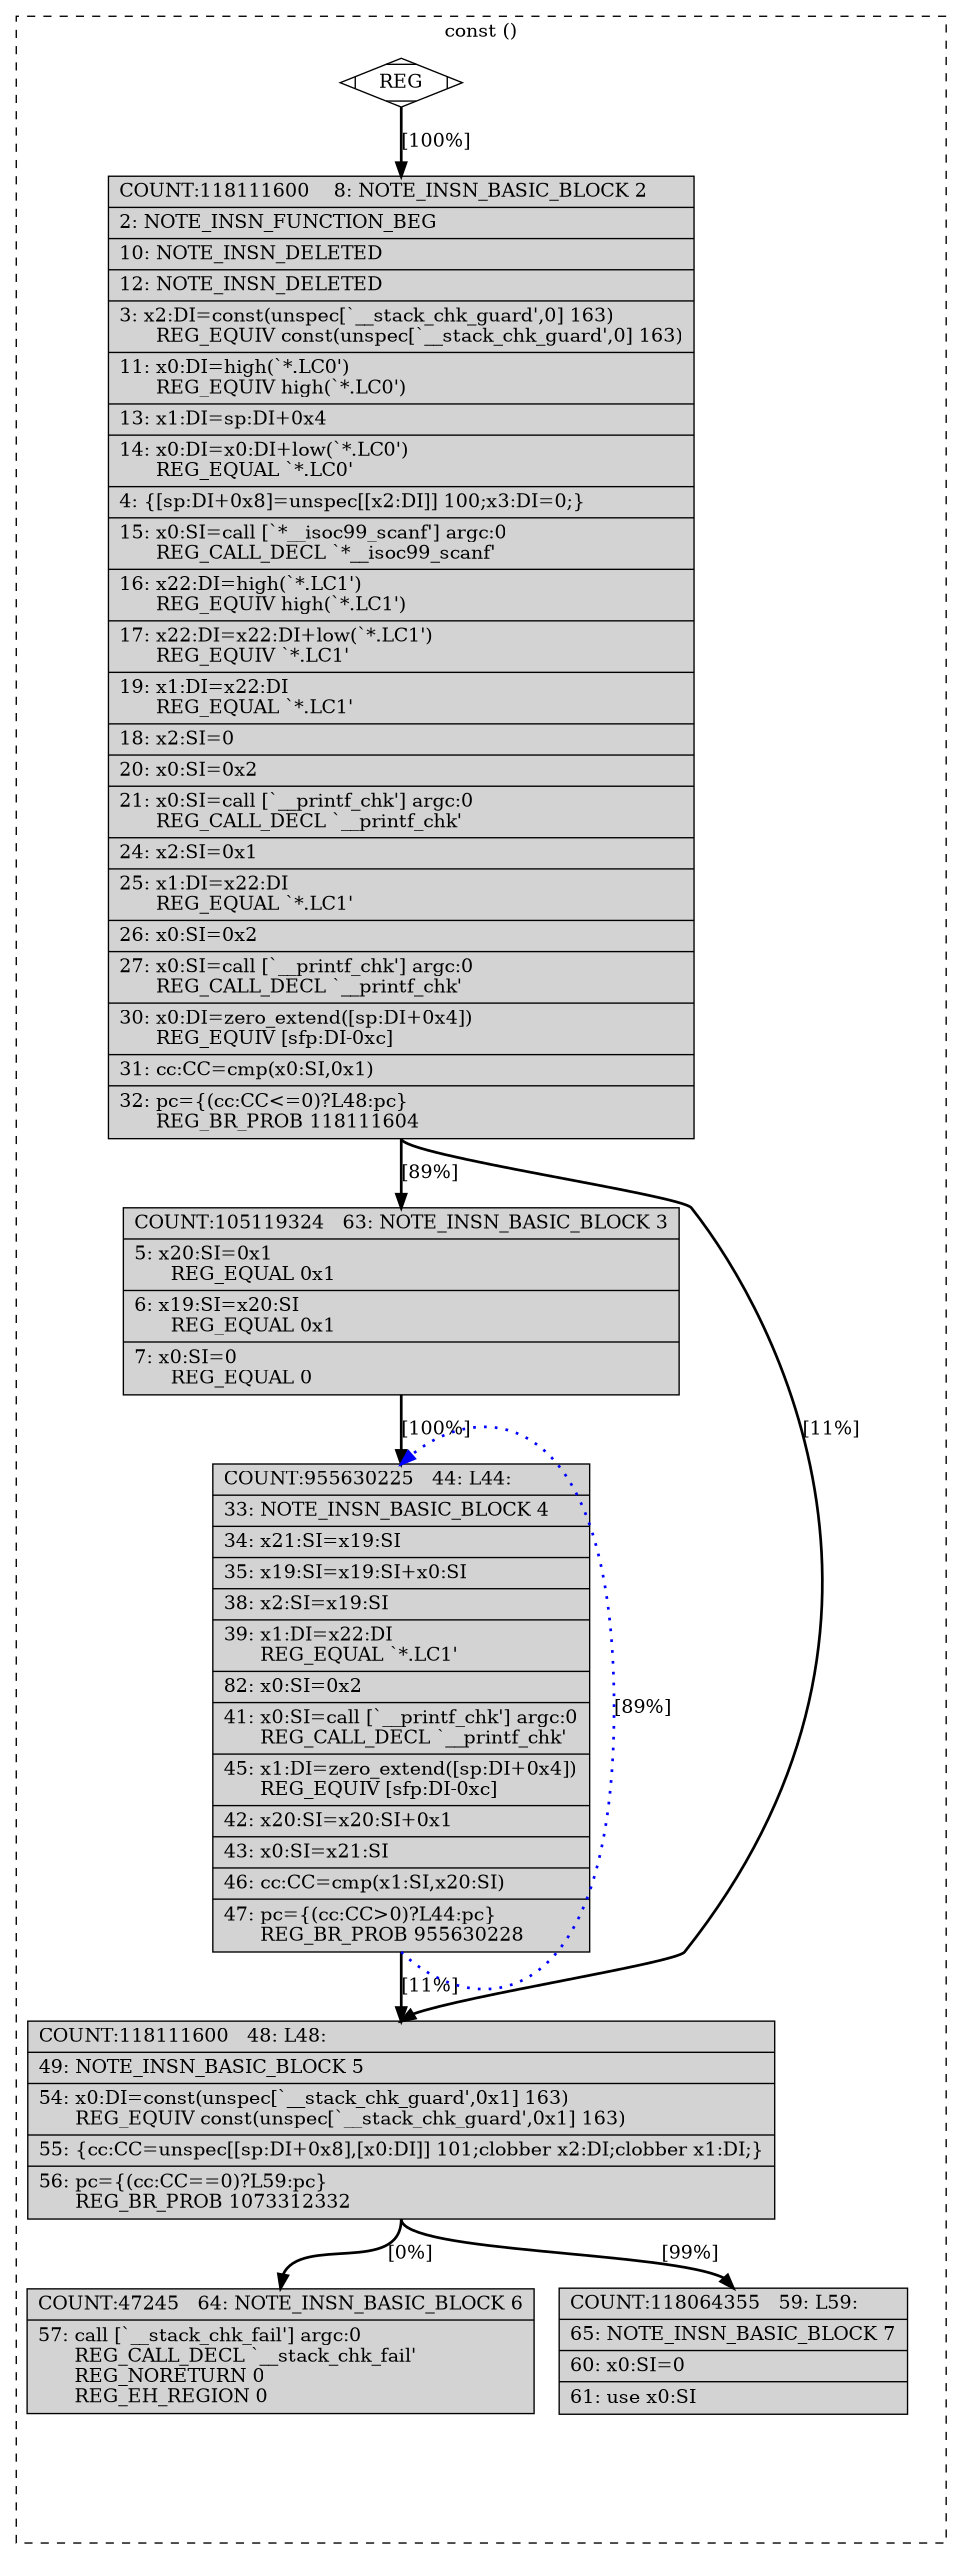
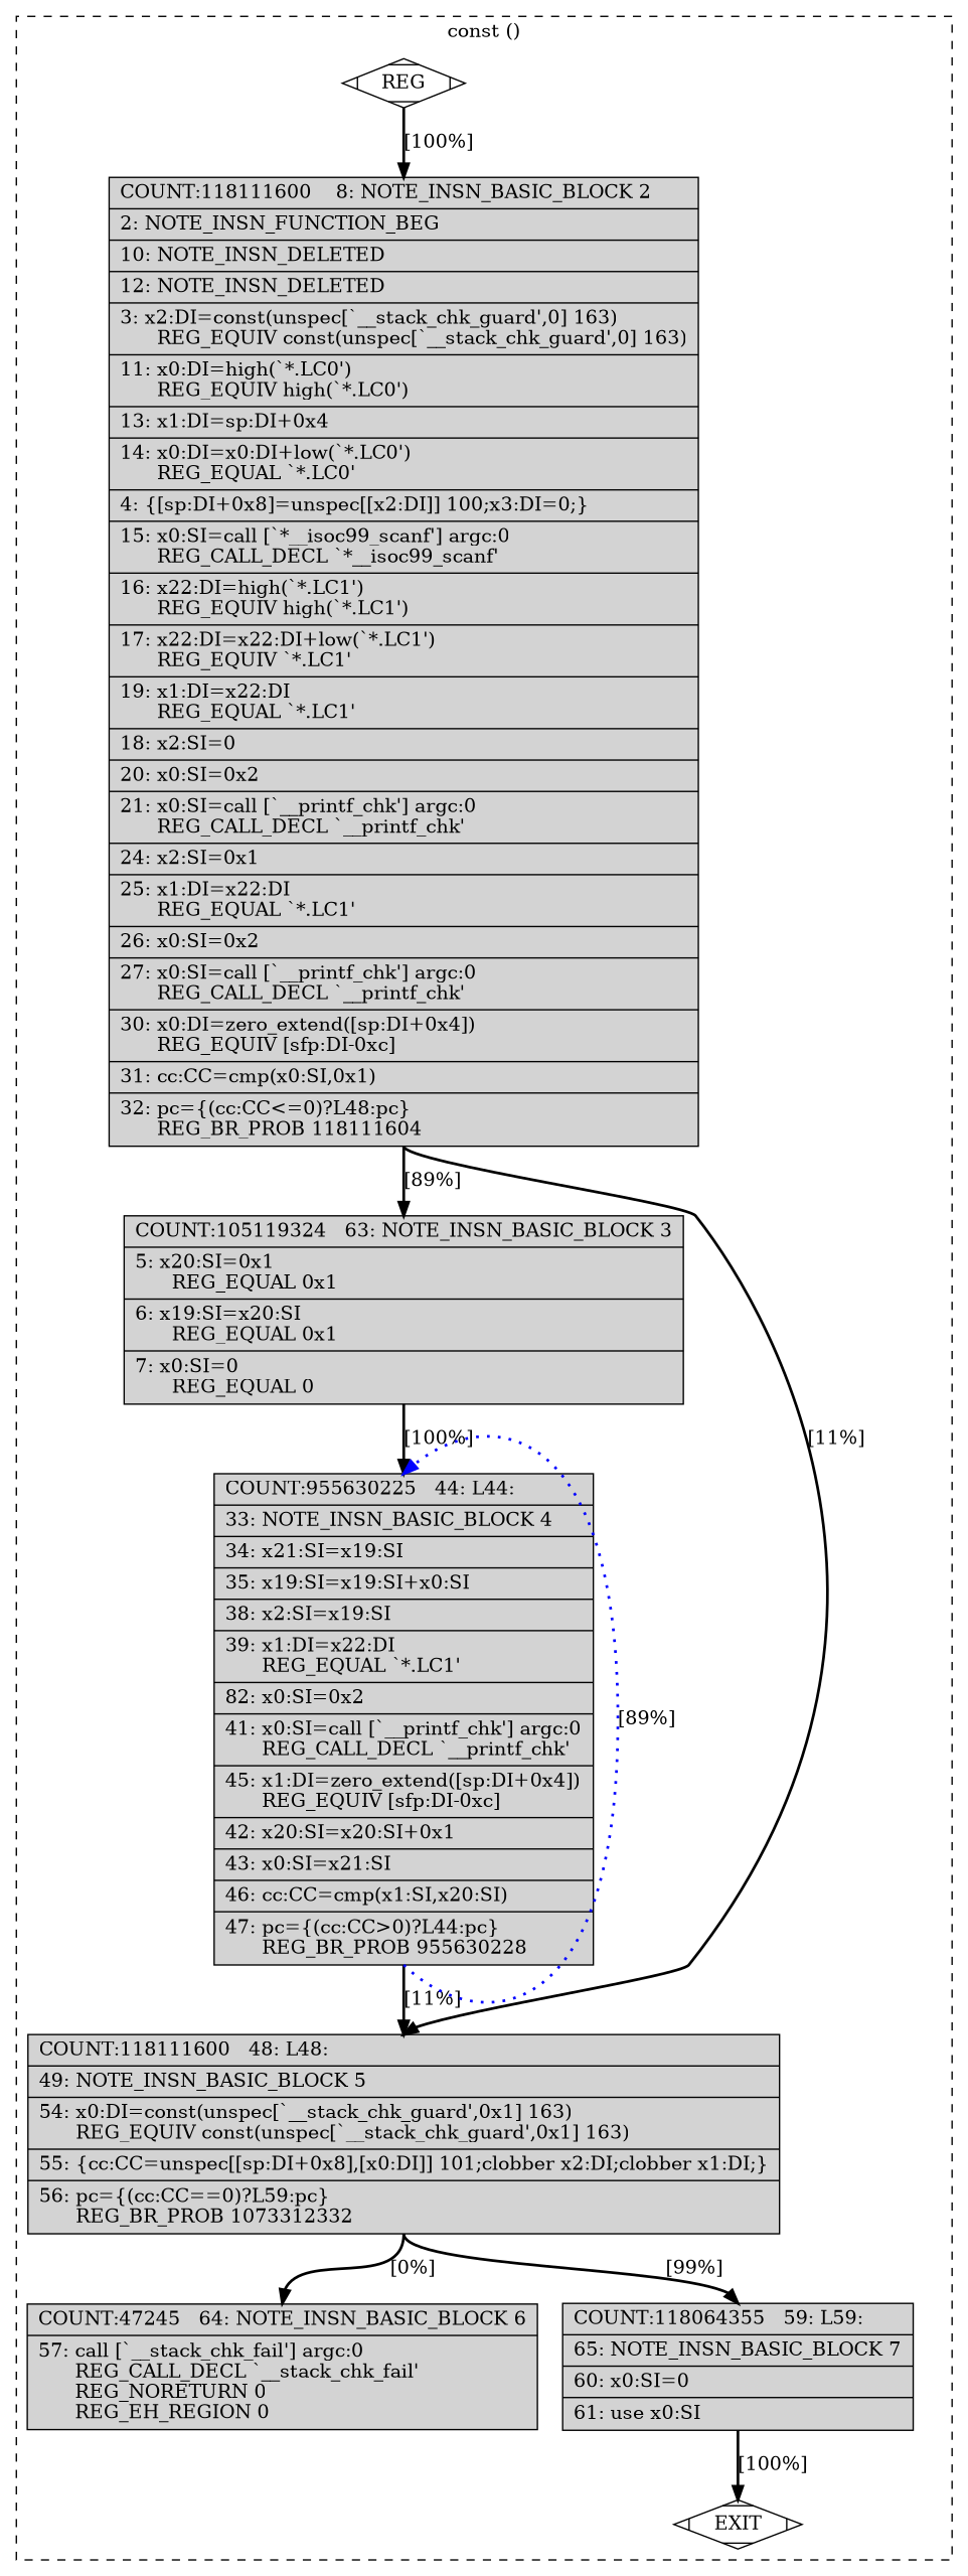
  digraph {
    node [fillcolor=lightgrey shape=record style=filled]
    edge [color=black constraint=true headport=n style="solid,bold" tailport=s weight=100]
    n1 [fillcolor=white label=REG shape=Mdiamond]
    n2 [label="{COUNT:118111600\ \ \ \ 8:\ NOTE_INSN_BASIC_BLOCK\ 2\l|\ \ \ \ 2:\ NOTE_INSN_FUNCTION_BEG\l|\ \ \ 10:\ NOTE_INSN_DELETED\l|\ \ \ 12:\ NOTE_INSN_DELETED\l|\ \ \ \ 3:\ x2:DI=const(unspec[`__stack_chk_guard',0]\ 163)\l\ \ \ \ \ \ REG_EQUIV\ const(unspec[`__stack_chk_guard',0]\ 163)\l|\ \ \ 11:\ x0:DI=high(`*.LC0')\l\ \ \ \ \ \ REG_EQUIV\ high(`*.LC0')\l|\ \ \ 13:\ x1:DI=sp:DI+0x4\l|\ \ \ 14:\ x0:DI=x0:DI+low(`*.LC0')\l\ \ \ \ \ \ REG_EQUAL\ `*.LC0'\l|\ \ \ \ 4:\ \{[sp:DI+0x8]=unspec[[x2:DI]]\ 100;x3:DI=0;\}\l|\ \ \ 15:\ x0:SI=call\ [`*__isoc99_scanf']\ argc:0\l\ \ \ \ \ \ REG_CALL_DECL\ `*__isoc99_scanf'\l|\ \ \ 16:\ x22:DI=high(`*.LC1')\l\ \ \ \ \ \ REG_EQUIV\ high(`*.LC1')\l|\ \ \ 17:\ x22:DI=x22:DI+low(`*.LC1')\l\ \ \ \ \ \ REG_EQUIV\ `*.LC1'\l|\ \ \ 19:\ x1:DI=x22:DI\l\ \ \ \ \ \ REG_EQUAL\ `*.LC1'\l|\ \ \ 18:\ x2:SI=0\l|\ \ \ 20:\ x0:SI=0x2\l|\ \ \ 21:\ x0:SI=call\ [`__printf_chk']\ argc:0\l\ \ \ \ \ \ REG_CALL_DECL\ `__printf_chk'\l|\ \ \ 24:\ x2:SI=0x1\l|\ \ \ 25:\ x1:DI=x22:DI\l\ \ \ \ \ \ REG_EQUAL\ `*.LC1'\l|\ \ \ 26:\ x0:SI=0x2\l|\ \ \ 27:\ x0:SI=call\ [`__printf_chk']\ argc:0\l\ \ \ \ \ \ REG_CALL_DECL\ `__printf_chk'\l|\ \ \ 30:\ x0:DI=zero_extend([sp:DI+0x4])\l\ \ \ \ \ \ REG_EQUIV\ [sfp:DI-0xc]\l|\ \ \ 31:\ cc:CC=cmp(x0:SI,0x1)\l|\ \ \ 32:\ pc=\{(cc:CC\<=0)?L48:pc\}\l\ \ \ \ \ \ REG_BR_PROB\ 118111604\l}"]
+   n3 [fillcolor=white label=EXIT shape=Mdiamond]
    n4 [label="{COUNT:105119324\ \ \ 63:\ NOTE_INSN_BASIC_BLOCK\ 3\l|\ \ \ \ 5:\ x20:SI=0x1\l\ \ \ \ \ \ REG_EQUAL\ 0x1\l|\ \ \ \ 6:\ x19:SI=x20:SI\l\ \ \ \ \ \ REG_EQUAL\ 0x1\l|\ \ \ \ 7:\ x0:SI=0\l\ \ \ \ \ \ REG_EQUAL\ 0\l}"]
    n5 [label="{COUNT:118111600\ \ \ 48:\ L48:\l|\ \ \ 49:\ NOTE_INSN_BASIC_BLOCK\ 5\l|\ \ \ 54:\ x0:DI=const(unspec[`__stack_chk_guard',0x1]\ 163)\l\ \ \ \ \ \ REG_EQUIV\ const(unspec[`__stack_chk_guard',0x1]\ 163)\l|\ \ \ 55:\ \{cc:CC=unspec[[sp:DI+0x8],[x0:DI]]\ 101;clobber\ x2:DI;clobber\ x1:DI;\}\l|\ \ \ 56:\ pc=\{(cc:CC==0)?L59:pc\}\l\ \ \ \ \ \ REG_BR_PROB\ 1073312332\l}"]
    n6 [label="{COUNT:955630225\ \ \ 44:\ L44:\l|\ \ \ 33:\ NOTE_INSN_BASIC_BLOCK\ 4\l|\ \ \ 34:\ x21:SI=x19:SI\l|\ \ \ 35:\ x19:SI=x19:SI+x0:SI\l|\ \ \ 38:\ x2:SI=x19:SI\l|\ \ \ 39:\ x1:DI=x22:DI\l\ \ \ \ \ \ REG_EQUAL\ `*.LC1'\l|\ \ \ 82:\ x0:SI=0x2\l|\ \ \ 41:\ x0:SI=call\ [`__printf_chk']\ argc:0\l\ \ \ \ \ \ REG_CALL_DECL\ `__printf_chk'\l|\ \ \ 45:\ x1:DI=zero_extend([sp:DI+0x4])\l\ \ \ \ \ \ REG_EQUIV\ [sfp:DI-0xc]\l|\ \ \ 42:\ x20:SI=x20:SI+0x1\l|\ \ \ 43:\ x0:SI=x21:SI\l|\ \ \ 46:\ cc:CC=cmp(x1:SI,x20:SI)\l|\ \ \ 47:\ pc=\{(cc:CC\>0)?L44:pc\}\l\ \ \ \ \ \ REG_BR_PROB\ 955630228\l}"]
    n7 [label="{COUNT:47245\ \ \ 64:\ NOTE_INSN_BASIC_BLOCK\ 6\l|\ \ \ 57:\ call\ [`__stack_chk_fail']\ argc:0\l\ \ \ \ \ \ REG_CALL_DECL\ `__stack_chk_fail'\l\ \ \ \ \ \ REG_NORETURN\ 0\l\ \ \ \ \ \ REG_EH_REGION\ 0\l}"]
    n8 [label="{COUNT:118064355\ \ \ 59:\ L59:\l|\ \ \ 65:\ NOTE_INSN_BASIC_BLOCK\ 7\l|\ \ \ 60:\ x0:SI=0\l|\ \ \ 61:\ use\ x0:SI\l}"]
    subgraph cluster_1 {
      color=black
      label="const ()"
      style=dashed
      n1
      n2
+     n3
      n4
      n5
      n6
      n7
      n8
    }
    n1 -> n2 [label="[100%]"]
+   n1 -> n3 [style=invis color="" weight=""]
    n2 -> n4 [label="[89%]"]
    n2 -> n5 [label="[11%]" weight=10]
    n4 -> n6 [label="[100%]"]
    n5 -> n7 [label="[0%]"]
    n5 -> n8 [label="[99%]" weight=10]
    n6 -> n5 [label="[11%]"]
    n6 -> n6 [color=blue constraint=false label="[89%]" style="dotted,bold" weight=10]
+   n8 -> n3 [label="[100%]"]
  }
